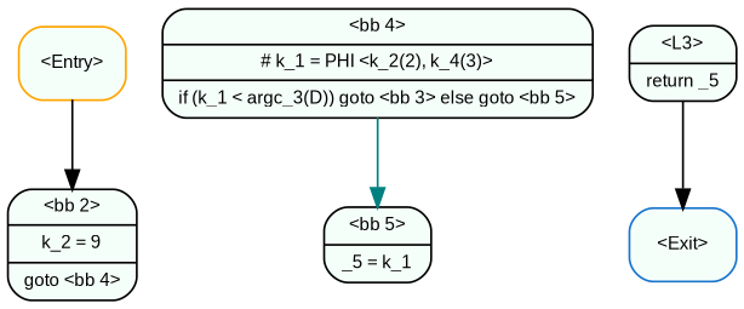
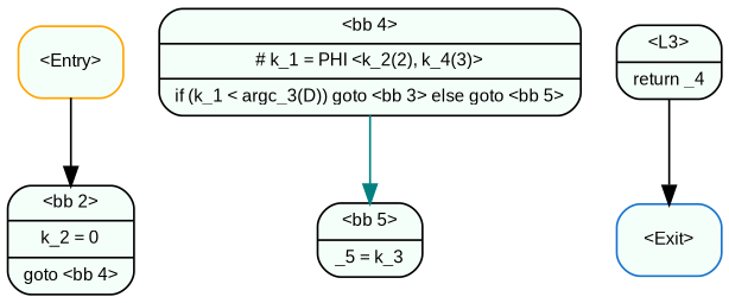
  digraph {
    fontname=Arial
    fontsize=12
    labelloc=top
    node [color=black fillcolor=mintcream fontname=Arial fontsize=9 shape=Mrecord style=filled]
    edge [color=black fontname=Arial fontsize=10]
    n1 [color=orange label="{ \<Entry\> }"]
-   n2 [label="{ \<bb 2\>|k_2 = 9|goto \<bb 4\> }"]
+   n2 [label="{ \<bb 2\>|k_2 = 0|goto \<bb 4\> }"]
    n3 [label="{ \<bb 4\>|# k_1 = PHI \<k_2(2), k_4(3)\>|if (k_1 \< argc_3(D)) goto \<bb 3\> else goto \<bb 5\> }"]
-   n4 [label="{ \<bb 5\>|_5 = k_1 }"]
-   n5 [label="{ \<L3\>|return _5 }"]
+   n4 [label="{ \<bb 5\>|_5 = k_3 }"]
+   n5 [label="{ \<L3\>|return _4 }"]
    n6 [color=dodgerblue3 label="{ \<Exit\> }"]
    n1 -> n2
    n3 -> n4 [color=teal]
    n5 -> n6
  }
